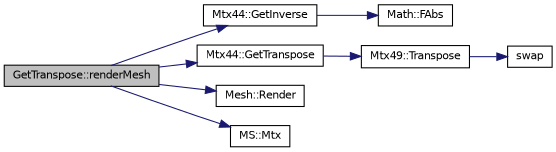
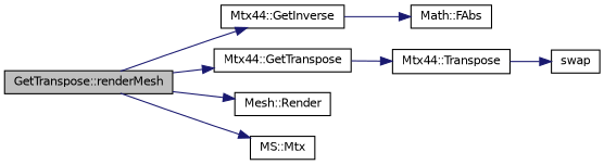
  digraph {
    rankdir=LR
    node [color=black fontname=Helvetica fontsize=10 shape=record]
    edge [color=midnightblue fontname=Helvetica fontsize=10 labelfontname=Helvetica labelfontsize=10 style=solid]
    n1 [fillcolor=grey75 fontcolor=black height=0.2 label="GetTranspose::renderMesh" style=filled width=0.4]
    n2 [height=0.2 label="Mtx44::GetInverse" width=0.4]
    n3 [height=0.2 label="Mtx44::GetTranspose" width=0.4]
    n4 [height=0.2 label="Mesh::Render" width=0.4]
    n5 [height=0.2 label="MS::Mtx" width=0.4]
    n6 [height=0.2 label="Math::FAbs" width=0.4]
-   n7 [height=0.2 label="Mtx49::Transpose" width=0.4]
+   n7 [height=0.2 label="Mtx44::Transpose" width=0.4]
    n8 [height=0.2 label=swap width=0.4]
    n1 -> n2
    n1 -> n3
    n1 -> n4
    n1 -> n5
    n2 -> n6
    n3 -> n7
    n7 -> n8
  }
